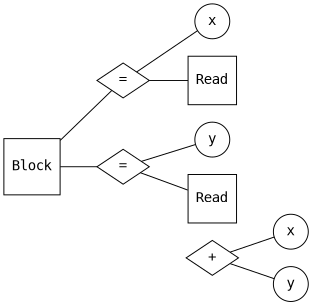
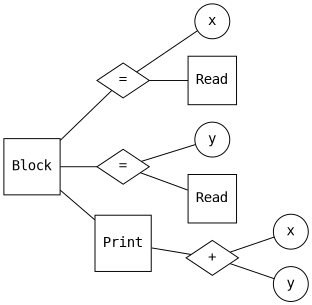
  graph {
    rankdir=LR
    fontname="DejaVu Sans Mono"
    node [shape=square fontname="DejaVu Sans Mono"]
    edge [fontname="DejaVu Sans Mono"]
    n1 [label=Block]
    n2 [label="=" shape=diamond]
    n3 [label="=" shape=diamond]
+   n4 [label=Print]
    n5 [label=x shape=circle]
    n6 [label=Read]
    n7 [label=y shape=circle]
    n8 [label=Read]
    n9 [label="+" shape=diamond]
    n10 [label=x shape=circle]
    n11 [label=y shape=circle]
    n1 -- n2
    n1 -- n3
+   n1 -- n4
    n2 -- n5
    n2 -- n6
    n3 -- n7
    n3 -- n8
+   n4 -- n9
    n9 -- n10
    n9 -- n11
  }
